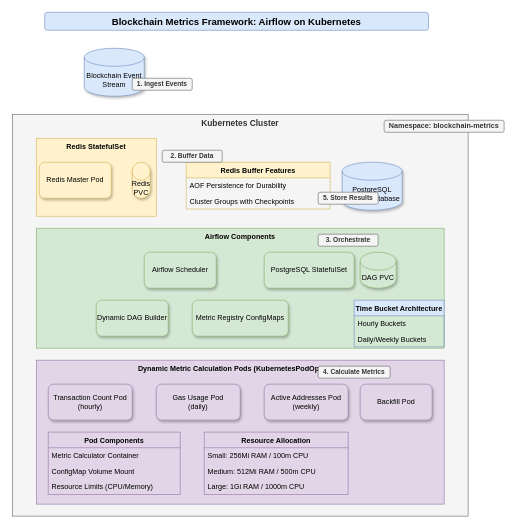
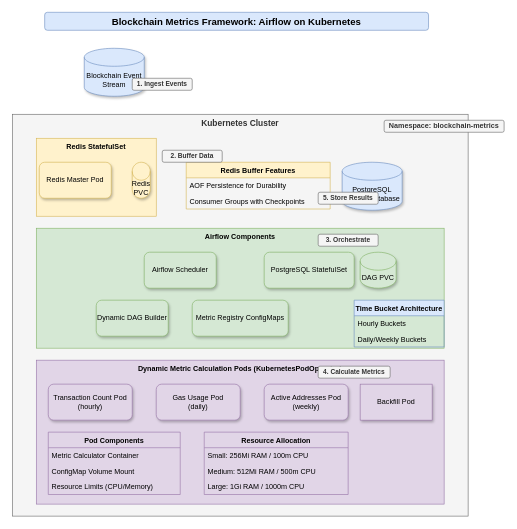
  <mxCell id="0" />
  <mxCell id="1" parent="0" />
  <mxCell id="2" value="Blockchain Metrics Framework: Airflow on Kubernetes" style="text;html=1;strokeColor=#6c8ebf;fillColor=#dae8fc;align=center;verticalAlign=middle;whiteSpace=wrap;rounded=1;fontSize=16;fontStyle=1" vertex="1" parent="1"><mxGeometry x="74" y="20" width="640" height="30" as="geometry" /></mxCell>
  <mxCell id="3" value="Blockchain Event Stream" style="shape=cylinder3;whiteSpace=wrap;html=1;boundedLbl=1;backgroundOutline=1;size=15;fillColor=#dae8fc;strokeColor=#6c8ebf;shadow=1" vertex="1" parent="1"><mxGeometry x="140" y="80" width="100" height="80" as="geometry" /></mxCell>
  <mxCell id="4" value="Kubernetes Cluster" style="rounded=0;whiteSpace=wrap;html=1;fillColor=#f5f5f5;strokeColor=#666666;fontColor=#333333;verticalAlign=top;fontStyle=1;fontSize=14;" vertex="1" parent="1"><mxGeometry x="20" y="190" width="760" height="670" as="geometry" /></mxCell>
  <mxCell id="5" value="Redis StatefulSet" style="rounded=0;whiteSpace=wrap;html=1;fillColor=#fff2cc;strokeColor=#d6b656;verticalAlign=top;fontStyle=1" vertex="1" parent="1"><mxGeometry x="60" y="230" width="200" height="130" as="geometry" /></mxCell>
  <mxCell id="6" value="Redis Master Pod" style="rounded=1;whiteSpace=wrap;html=1;fillColor=#fff2cc;strokeColor=#d6b656;shadow=1" vertex="1" parent="1"><mxGeometry x="65" y="270" width="120" height="60" as="geometry" /></mxCell>
  <mxCell id="7" value="Redis PVC" style="shape=cylinder3;whiteSpace=wrap;html=1;boundedLbl=1;backgroundOutline=1;size=15;fillColor=#fff2cc;strokeColor=#d6b656;shadow=1" vertex="1" parent="1"><mxGeometry x="220" y="270" width="30" height="60" as="geometry" /></mxCell>
  <mxCell id="8" value="Airflow Components" style="rounded=0;whiteSpace=wrap;html=1;fillColor=#d5e8d4;strokeColor=#82b366;verticalAlign=top;fontStyle=1" vertex="1" parent="1"><mxGeometry x="60" y="380" width="680" height="200" as="geometry" /></mxCell>
  <mxCell id="9" value="Airflow Scheduler" style="rounded=1;whiteSpace=wrap;html=1;fillColor=#d5e8d4;strokeColor=#82b366;shadow=1" vertex="1" parent="1"><mxGeometry x="240" y="420" width="120" height="60" as="geometry" /></mxCell>
  <mxCell id="10" value="PostgreSQL StatefulSet" style="rounded=1;whiteSpace=wrap;html=1;fillColor=#d5e8d4;strokeColor=#82b366;shadow=1" vertex="1" parent="1"><mxGeometry x="440" y="420" width="150" height="60" as="geometry" /></mxCell>
  <mxCell id="11" value="DAG PVC" style="shape=cylinder3;whiteSpace=wrap;html=1;boundedLbl=1;backgroundOutline=1;size=15;fillColor=#d5e8d4;strokeColor=#82b366;shadow=1" vertex="1" parent="1"><mxGeometry x="600" y="420" width="60" height="60" as="geometry" /></mxCell>
  <mxCell id="12" value="Dynamic DAG Builder" style="rounded=1;whiteSpace=wrap;html=1;fillColor=#d5e8d4;strokeColor=#82b366;shadow=1" vertex="1" parent="1"><mxGeometry x="160" y="500" width="120" height="60" as="geometry" /></mxCell>
  <mxCell id="13" value="Metric Registry ConfigMaps" style="rounded=1;whiteSpace=wrap;html=1;fillColor=#d5e8d4;strokeColor=#82b366;shadow=1" vertex="1" parent="1"><mxGeometry x="320" y="500" width="160" height="60" as="geometry" /></mxCell>
  <mxCell id="14" value="Dynamic Metric Calculation Pods (KubernetesPodOperator)" style="rounded=0;whiteSpace=wrap;html=1;fillColor=#e1d5e7;strokeColor=#9673a6;verticalAlign=top;fontStyle=1" vertex="1" parent="1"><mxGeometry x="60" y="600" width="680" height="240" as="geometry" /></mxCell>
  <mxCell id="15" value="Transaction Count Pod&#10;(hourly)" style="rounded=1;whiteSpace=wrap;html=1;fillColor=#e1d5e7;strokeColor=#9673a6;shadow=1" vertex="1" parent="1"><mxGeometry x="80" y="640" width="140" height="60" as="geometry" /></mxCell>
  <mxCell id="16" value="Gas Usage Pod&#10;(daily)" style="rounded=1;whiteSpace=wrap;html=1;fillColor=#e1d5e7;strokeColor=#9673a6;shadow=1" vertex="1" parent="1"><mxGeometry x="260" y="640" width="140" height="60" as="geometry" /></mxCell>
  <mxCell id="17" value="Active Addresses Pod&#10;(weekly)" style="rounded=1;whiteSpace=wrap;html=1;fillColor=#e1d5e7;strokeColor=#9673a6;shadow=1" vertex="1" parent="1"><mxGeometry x="440" y="640" width="140" height="60" as="geometry" /></mxCell>
- <mxCell id="18" value="Backfill Pod" style="rounded=1;whiteSpace=wrap;html=1;fillColor=#e1d5e7;strokeColor=#9673a6;shadow=1" vertex="1" parent="1"><mxGeometry x="600" y="640" width="120" height="60" as="geometry" /></mxCell>
+ <mxCell id="18" value="Backfill Pod" style="whiteSpace=wrap;html=1;fillColor=#e1d5e7;strokeColor=#9673a6;shadow=1;rounded=0;" vertex="1" parent="1"><mxGeometry x="600" y="640" width="120" height="60" as="geometry" /></mxCell>
  <mxCell id="19" value="Pod Components" style="swimlane;fontStyle=1;childLayout=stackLayout;horizontal=1;startSize=26;fillColor=#e1d5e7;horizontalStack=0;resizeParent=1;resizeParentMax=0;resizeLast=0;collapsible=1;marginBottom=0;strokeColor=#9673a6;" vertex="1" parent="1"><mxGeometry x="80" y="720" width="220" height="104" as="geometry" /></mxCell>
  <mxCell id="20" value="Metric Calculator Container" style="text;strokeColor=none;fillColor=none;align=left;verticalAlign=top;spacingLeft=4;spacingRight=4;overflow=hidden;rotatable=0;points=[[0,0.5],[1,0.5]];portConstraint=eastwest;" vertex="1" parent="19"><mxGeometry y="26" width="220" height="26" as="geometry" /></mxCell>
  <mxCell id="21" value="ConfigMap Volume Mount" style="text;strokeColor=none;fillColor=none;align=left;verticalAlign=top;spacingLeft=4;spacingRight=4;overflow=hidden;rotatable=0;points=[[0,0.5],[1,0.5]];portConstraint=eastwest;" vertex="1" parent="19"><mxGeometry y="52" width="220" height="26" as="geometry" /></mxCell>
  <mxCell id="22" value="Resource Limits (CPU/Memory)" style="text;strokeColor=none;fillColor=none;align=left;verticalAlign=top;spacingLeft=4;spacingRight=4;overflow=hidden;rotatable=0;points=[[0,0.5],[1,0.5]];portConstraint=eastwest;" vertex="1" parent="19"><mxGeometry y="78" width="220" height="26" as="geometry" /></mxCell>
  <mxCell id="23" value="Resource Allocation" style="swimlane;fontStyle=1;childLayout=stackLayout;horizontal=1;startSize=26;fillColor=#e1d5e7;horizontalStack=0;resizeParent=1;resizeParentMax=0;resizeLast=0;collapsible=1;marginBottom=0;strokeColor=#9673a6;" vertex="1" parent="1"><mxGeometry x="340" y="720" width="240" height="104" as="geometry" /></mxCell>
  <mxCell id="24" value="Small: 256Mi RAM / 100m CPU" style="text;strokeColor=none;fillColor=none;align=left;verticalAlign=top;spacingLeft=4;spacingRight=4;overflow=hidden;rotatable=0;points=[[0,0.5],[1,0.5]];portConstraint=eastwest;" vertex="1" parent="23"><mxGeometry y="26" width="240" height="26" as="geometry" /></mxCell>
  <mxCell id="25" value="Medium: 512Mi RAM / 500m CPU" style="text;strokeColor=none;fillColor=none;align=left;verticalAlign=top;spacingLeft=4;spacingRight=4;overflow=hidden;rotatable=0;points=[[0,0.5],[1,0.5]];portConstraint=eastwest;" vertex="1" parent="23"><mxGeometry y="52" width="240" height="26" as="geometry" /></mxCell>
  <mxCell id="26" value="Large: 1Gi RAM / 1000m CPU" style="text;strokeColor=none;fillColor=none;align=left;verticalAlign=top;spacingLeft=4;spacingRight=4;overflow=hidden;rotatable=0;points=[[0,0.5],[1,0.5]];portConstraint=eastwest;" vertex="1" parent="23"><mxGeometry y="78" width="240" height="26" as="geometry" /></mxCell>
  <mxCell id="27" value="Redis Buffer Features" style="swimlane;fontStyle=1;childLayout=stackLayout;horizontal=1;startSize=26;fillColor=#fff2cc;horizontalStack=0;resizeParent=1;resizeParentMax=0;resizeLast=0;collapsible=1;marginBottom=0;strokeColor=#d6b656;" vertex="1" parent="1"><mxGeometry x="310" y="270" width="240" height="78" as="geometry" /></mxCell>
  <mxCell id="28" value="AOF Persistence for Durability" style="text;strokeColor=none;fillColor=none;align=left;verticalAlign=top;spacingLeft=4;spacingRight=4;overflow=hidden;rotatable=0;points=[[0,0.5],[1,0.5]];portConstraint=eastwest;" vertex="1" parent="27"><mxGeometry y="26" width="240" height="26" as="geometry" /></mxCell>
- <mxCell id="29" value="Cluster Groups with Checkpoints" style="text;strokeColor=none;fillColor=none;align=left;verticalAlign=top;spacingLeft=4;spacingRight=4;overflow=hidden;rotatable=0;points=[[0,0.5],[1,0.5]];portConstraint=eastwest;" vertex="1" parent="27"><mxGeometry y="52" width="240" height="26" as="geometry" /></mxCell>
+ <mxCell id="29" value="Consumer Groups with Checkpoints" style="text;strokeColor=none;fillColor=none;align=left;verticalAlign=top;spacingLeft=4;spacingRight=4;overflow=hidden;rotatable=0;points=[[0,0.5],[1,0.5]];portConstraint=eastwest;" vertex="1" parent="27"><mxGeometry y="52" width="240" height="26" as="geometry" /></mxCell>
  <mxCell id="30" value="PostgreSQL&#10;Metrics Database" style="shape=cylinder3;whiteSpace=wrap;html=1;boundedLbl=1;backgroundOutline=1;size=15;fillColor=#dae8fc;strokeColor=#6c8ebf;shadow=1" vertex="1" parent="1"><mxGeometry x="570" y="270" width="100" height="80" as="geometry" /></mxCell>
  <mxCell id="31" value="Namespace: blockchain-metrics" style="text;html=1;strokeColor=#666666;fillColor=#f5f5f5;align=center;verticalAlign=middle;whiteSpace=wrap;rounded=1;fontStyle=1;fontColor=#333333;" vertex="1" parent="1"><mxGeometry x="640" y="200" width="200" height="20" as="geometry" /></mxCell>
  <mxCell id="32" value="Time Bucket Architecture" style="swimlane;fontStyle=1;childLayout=stackLayout;horizontal=1;startSize=26;fillColor=#dae8fc;horizontalStack=0;resizeParent=1;resizeParentMax=0;resizeLast=0;collapsible=1;marginBottom=0;strokeColor=#6c8ebf;" vertex="1" parent="1"><mxGeometry x="590" y="500" width="150" height="78" as="geometry" /></mxCell>
  <mxCell id="33" value="Hourly Buckets" style="text;strokeColor=none;fillColor=none;align=left;verticalAlign=top;spacingLeft=4;spacingRight=4;overflow=hidden;rotatable=0;points=[[0,0.5],[1,0.5]];portConstraint=eastwest;" vertex="1" parent="32"><mxGeometry y="26" width="150" height="26" as="geometry" /></mxCell>
  <mxCell id="34" value="Daily/Weekly Buckets" style="text;strokeColor=none;fillColor=none;align=left;verticalAlign=top;spacingLeft=4;spacingRight=4;overflow=hidden;rotatable=0;points=[[0,0.5],[1,0.5]];portConstraint=eastwest;" vertex="1" parent="32"><mxGeometry y="52" width="150" height="26" as="geometry" /></mxCell>
  <mxCell id="35" value="1. Ingest Events" style="text;html=1;strokeColor=#666666;fillColor=#f5f5f5;align=center;verticalAlign=middle;whiteSpace=wrap;rounded=1;fontStyle=1;fontSize=11;fontColor=#333333;" vertex="1" parent="1"><mxGeometry x="220" y="130" width="100" height="20" as="geometry" /></mxCell>
  <mxCell id="36" value="2. Buffer Data" style="text;html=1;strokeColor=#666666;fillColor=#f5f5f5;align=center;verticalAlign=middle;whiteSpace=wrap;rounded=1;fontStyle=1;fontSize=11;fontColor=#333333;" vertex="1" parent="1"><mxGeometry x="270" y="250" width="100" height="20" as="geometry" /></mxCell>
  <mxCell id="37" value="3. Orchestrate" style="text;html=1;strokeColor=#666666;fillColor=#f5f5f5;align=center;verticalAlign=middle;whiteSpace=wrap;rounded=1;fontStyle=1;fontSize=11;fontColor=#333333;" vertex="1" parent="1"><mxGeometry x="530" y="390" width="100" height="20" as="geometry" /></mxCell>
  <mxCell id="38" value="4. Calculate Metrics" style="text;html=1;strokeColor=#666666;fillColor=#f5f5f5;align=center;verticalAlign=middle;whiteSpace=wrap;rounded=1;fontStyle=1;fontSize=11;fontColor=#333333;" vertex="1" parent="1"><mxGeometry x="530" y="610" width="120" height="20" as="geometry" /></mxCell>
  <mxCell id="39" value="5. Store Results" style="text;html=1;strokeColor=#666666;fillColor=#f5f5f5;align=center;verticalAlign=middle;whiteSpace=wrap;rounded=1;fontStyle=1;fontSize=11;fontColor=#333333;" vertex="1" parent="1"><mxGeometry x="530" y="320" width="100" height="20" as="geometry" /></mxCell>
